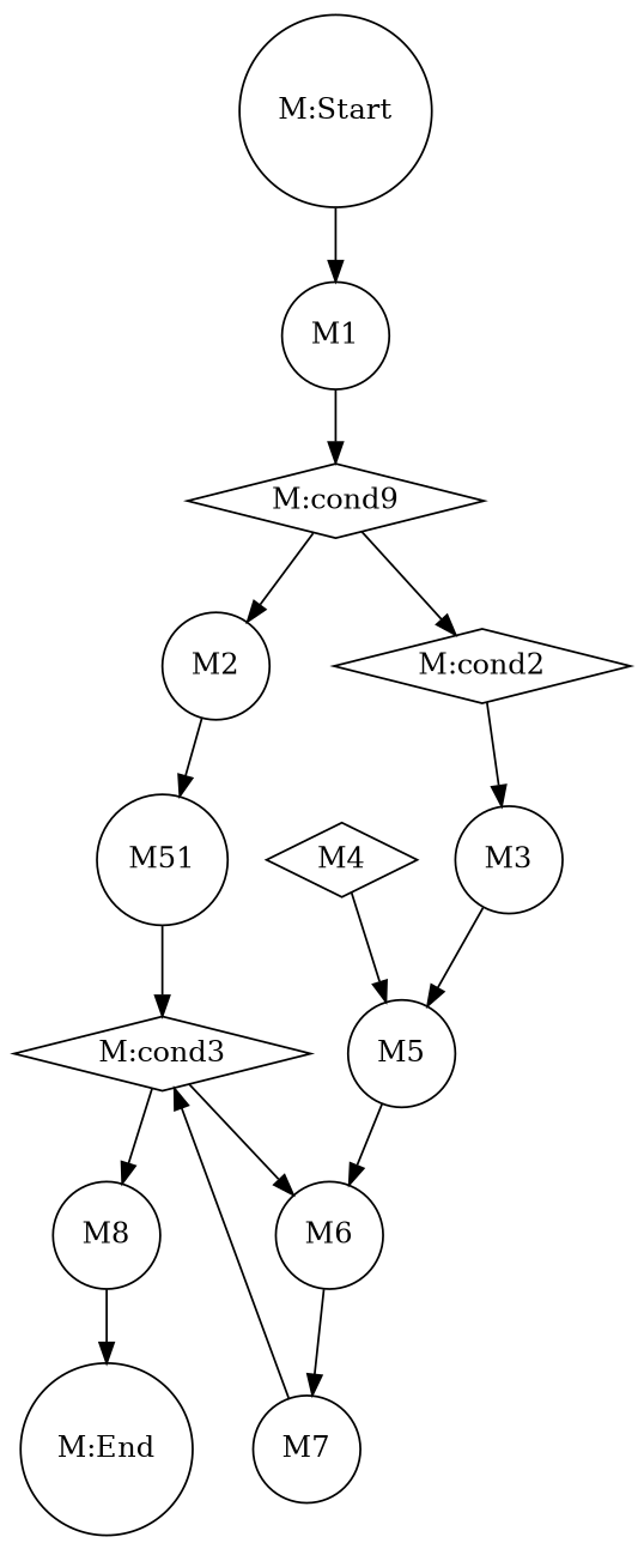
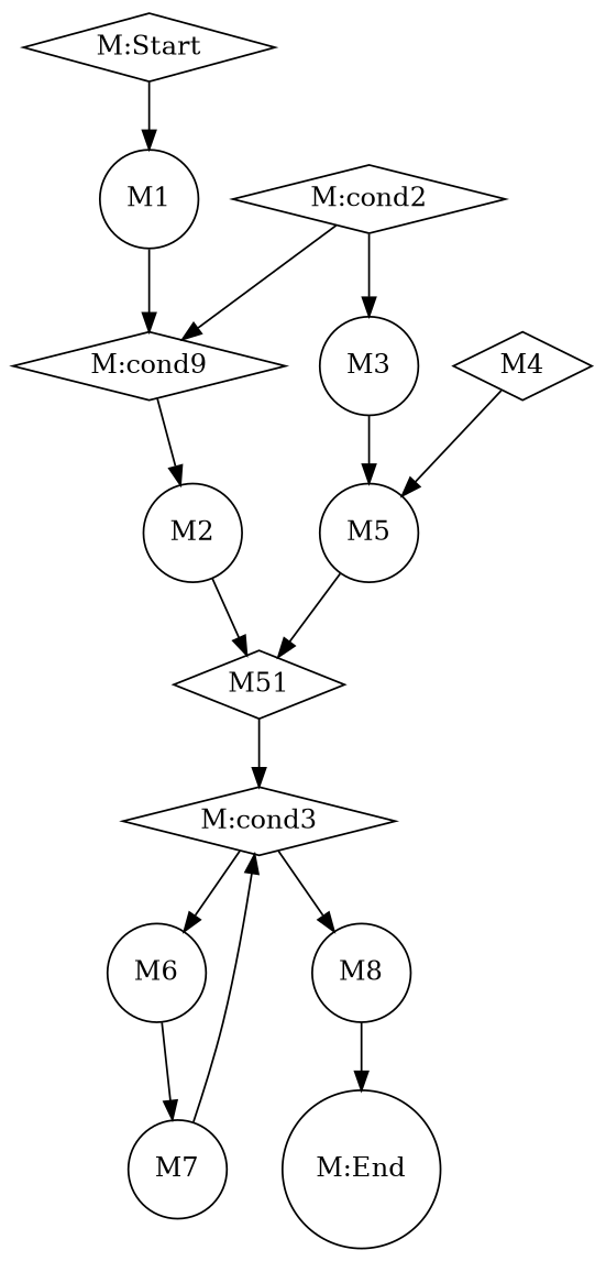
  strict digraph {
    node [shape=circle type=FunctionCall]
    edge [type=control]
-   n1 [label="M:Start" type=EntryPoint]
+   n1 [label="M:Start" shape=diamond type=EntryPoint]
    n2 [label=M1]
    n3 [label="M:cond9" shape=diamond type=Condition]
    n4 [label="M:End" type=ExitPoint]
    n5 [label=M2]
    n6 [label="M:cond2" shape=diamond type=Condition]
-   n7 [label=M51]
+   n7 [label=M51 shape=diamond]
    n8 [label=M3]
    n9 [label="M:cond3" shape=diamond type=Condition]
    n10 [label=M5]
    n11 [label=M4 shape=diamond]
    n12 [label=M6]
    n13 [label=M8]
    n14 [label=M7]
    n1 -> n2
    n2 -> n3
    n3 -> n5
-   n3 -> n6
+   n6 -> n3
    n5 -> n7
    n6 -> n8
    n7 -> n9
    n8 -> n10
    n9 -> n12
    n9 -> n13
-   n10 -> n12
+   n10 -> n7
    n11 -> n10
    n12 -> n14
    n13 -> n4
    n14 -> n9
  }
